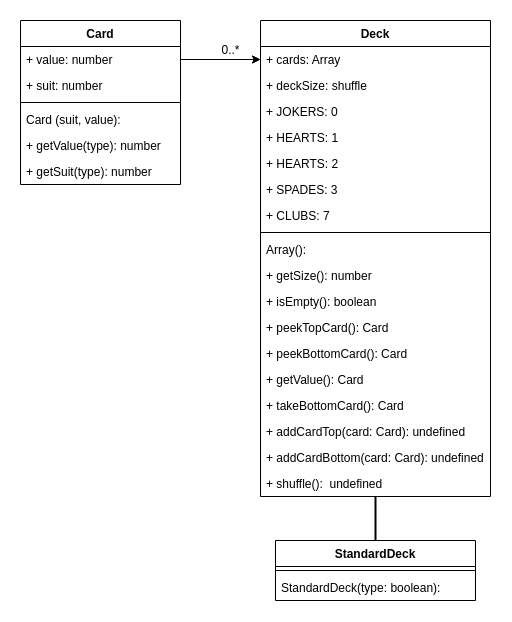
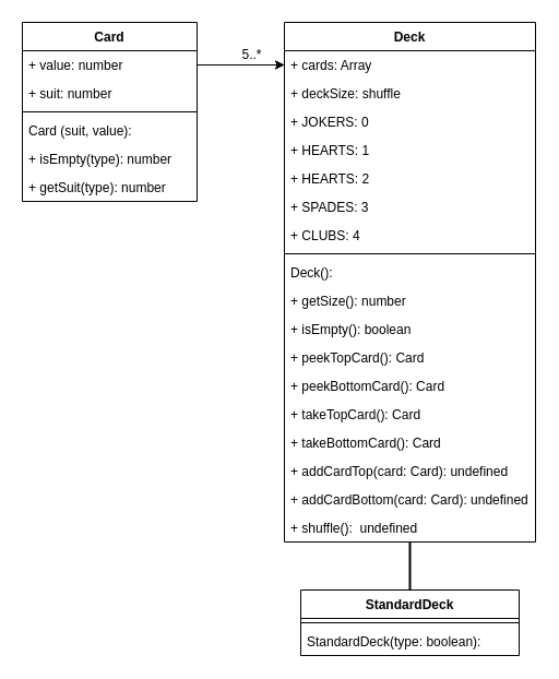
  <mxCell id="0" />
  <mxCell id="1" parent="0" />
  <mxCell id="2" value="Card" style="swimlane;fontStyle=1;align=center;verticalAlign=top;childLayout=stackLayout;horizontal=1;startSize=26;horizontalStack=0;resizeParent=1;resizeParentMax=0;resizeLast=0;collapsible=1;marginBottom=0;" parent="1" vertex="1"><mxGeometry x="20" y="20" width="160" height="164" as="geometry" /></mxCell>
  <mxCell id="3" value="+ value: number" style="text;strokeColor=none;fillColor=none;align=left;verticalAlign=top;spacingLeft=4;spacingRight=4;overflow=hidden;rotatable=0;points=[[0,0.5],[1,0.5]];portConstraint=eastwest;" parent="2" vertex="1"><mxGeometry y="26" width="160" height="26" as="geometry" /></mxCell>
  <mxCell id="4" value="+ suit: number" style="text;strokeColor=none;fillColor=none;align=left;verticalAlign=top;spacingLeft=4;spacingRight=4;overflow=hidden;rotatable=0;points=[[0,0.5],[1,0.5]];portConstraint=eastwest;" parent="2" vertex="1"><mxGeometry y="52" width="160" height="26" as="geometry" /></mxCell>
  <mxCell id="5" value="" style="line;strokeWidth=1;fillColor=none;align=left;verticalAlign=middle;spacingTop=-1;spacingLeft=3;spacingRight=3;rotatable=0;labelPosition=right;points=[];portConstraint=eastwest;strokeColor=inherit;" parent="2" vertex="1"><mxGeometry y="78" width="160" height="8" as="geometry" /></mxCell>
  <mxCell id="6" value="Card (suit, value):" style="text;strokeColor=none;fillColor=none;align=left;verticalAlign=top;spacingLeft=4;spacingRight=4;overflow=hidden;rotatable=0;points=[[0,0.5],[1,0.5]];portConstraint=eastwest;" parent="2" vertex="1"><mxGeometry y="86" width="160" height="26" as="geometry" /></mxCell>
- <mxCell id="7" value="+ getValue(type): number" style="text;strokeColor=none;fillColor=none;align=left;verticalAlign=top;spacingLeft=4;spacingRight=4;overflow=hidden;rotatable=0;points=[[0,0.5],[1,0.5]];portConstraint=eastwest;" parent="2" vertex="1"><mxGeometry y="112" width="160" height="26" as="geometry" /></mxCell>
+ <mxCell id="7" value="+ isEmpty(type): number" style="text;strokeColor=none;fillColor=none;align=left;verticalAlign=top;spacingLeft=4;spacingRight=4;overflow=hidden;rotatable=0;points=[[0,0.5],[1,0.5]];portConstraint=eastwest;" parent="2" vertex="1"><mxGeometry y="112" width="160" height="26" as="geometry" /></mxCell>
  <mxCell id="8" value="+ getSuit(type): number" style="text;strokeColor=none;fillColor=none;align=left;verticalAlign=top;spacingLeft=4;spacingRight=4;overflow=hidden;rotatable=0;points=[[0,0.5],[1,0.5]];portConstraint=eastwest;" parent="2" vertex="1"><mxGeometry y="138" width="160" height="26" as="geometry" /></mxCell>
  <mxCell id="9" value="Deck" style="swimlane;fontStyle=1;align=center;verticalAlign=top;childLayout=stackLayout;horizontal=1;startSize=26;horizontalStack=0;resizeParent=1;resizeParentMax=0;resizeLast=0;collapsible=1;marginBottom=0;" parent="1" vertex="1"><mxGeometry x="260" y="20" width="230" height="476" as="geometry" /></mxCell>
  <mxCell id="10" value="+ cards: Array" style="text;strokeColor=none;fillColor=none;align=left;verticalAlign=top;spacingLeft=4;spacingRight=4;overflow=hidden;rotatable=0;points=[[0,0.5],[1,0.5]];portConstraint=eastwest;" parent="9" vertex="1"><mxGeometry y="26" width="230" height="26" as="geometry" /></mxCell>
  <mxCell id="11" value="+ deckSize: shuffle" style="text;strokeColor=none;fillColor=none;align=left;verticalAlign=top;spacingLeft=4;spacingRight=4;overflow=hidden;rotatable=0;points=[[0,0.5],[1,0.5]];portConstraint=eastwest;" parent="9" vertex="1"><mxGeometry y="52" width="230" height="26" as="geometry" /></mxCell>
  <mxCell id="12" value="+ JOKERS: 0" style="text;strokeColor=none;fillColor=none;align=left;verticalAlign=top;spacingLeft=4;spacingRight=4;overflow=hidden;rotatable=0;points=[[0,0.5],[1,0.5]];portConstraint=eastwest;" parent="9" vertex="1"><mxGeometry y="78" width="230" height="26" as="geometry" /></mxCell>
  <mxCell id="13" value="+ HEARTS: 1" style="text;strokeColor=none;fillColor=none;align=left;verticalAlign=top;spacingLeft=4;spacingRight=4;overflow=hidden;rotatable=0;points=[[0,0.5],[1,0.5]];portConstraint=eastwest;" parent="9" vertex="1"><mxGeometry y="104" width="230" height="26" as="geometry" /></mxCell>
  <mxCell id="14" value="+ HEARTS: 2" style="text;strokeColor=none;fillColor=none;align=left;verticalAlign=top;spacingLeft=4;spacingRight=4;overflow=hidden;rotatable=0;points=[[0,0.5],[1,0.5]];portConstraint=eastwest;" parent="9" vertex="1"><mxGeometry y="130" width="230" height="26" as="geometry" /></mxCell>
  <mxCell id="15" value="+ SPADES: 3" style="text;strokeColor=none;fillColor=none;align=left;verticalAlign=top;spacingLeft=4;spacingRight=4;overflow=hidden;rotatable=0;points=[[0,0.5],[1,0.5]];portConstraint=eastwest;" parent="9" vertex="1"><mxGeometry y="156" width="230" height="26" as="geometry" /></mxCell>
- <mxCell id="16" value="+ CLUBS: 7" style="text;strokeColor=none;fillColor=none;align=left;verticalAlign=top;spacingLeft=4;spacingRight=4;overflow=hidden;rotatable=0;points=[[0,0.5],[1,0.5]];portConstraint=eastwest;" parent="9" vertex="1"><mxGeometry y="182" width="230" height="26" as="geometry" /></mxCell>
+ <mxCell id="16" value="+ CLUBS: 4" style="text;strokeColor=none;fillColor=none;align=left;verticalAlign=top;spacingLeft=4;spacingRight=4;overflow=hidden;rotatable=0;points=[[0,0.5],[1,0.5]];portConstraint=eastwest;" parent="9" vertex="1"><mxGeometry y="182" width="230" height="26" as="geometry" /></mxCell>
  <mxCell id="17" value="" style="line;strokeWidth=1;fillColor=none;align=left;verticalAlign=middle;spacingTop=-1;spacingLeft=3;spacingRight=3;rotatable=0;labelPosition=right;points=[];portConstraint=eastwest;strokeColor=inherit;" parent="9" vertex="1"><mxGeometry y="208" width="230" height="8" as="geometry" /></mxCell>
- <mxCell id="18" value="Array():" style="text;strokeColor=none;fillColor=none;align=left;verticalAlign=top;spacingLeft=4;spacingRight=4;overflow=hidden;rotatable=0;points=[[0,0.5],[1,0.5]];portConstraint=eastwest;" parent="9" vertex="1"><mxGeometry y="216" width="230" height="26" as="geometry" /></mxCell>
+ <mxCell id="18" value="Deck():" style="text;strokeColor=none;fillColor=none;align=left;verticalAlign=top;spacingLeft=4;spacingRight=4;overflow=hidden;rotatable=0;points=[[0,0.5],[1,0.5]];portConstraint=eastwest;" parent="9" vertex="1"><mxGeometry y="216" width="230" height="26" as="geometry" /></mxCell>
  <mxCell id="19" value="+ getSize(): number" style="text;strokeColor=none;fillColor=none;align=left;verticalAlign=top;spacingLeft=4;spacingRight=4;overflow=hidden;rotatable=0;points=[[0,0.5],[1,0.5]];portConstraint=eastwest;" parent="9" vertex="1"><mxGeometry y="242" width="230" height="26" as="geometry" /></mxCell>
  <mxCell id="20" value="+ isEmpty(): boolean" style="text;strokeColor=none;fillColor=none;align=left;verticalAlign=top;spacingLeft=4;spacingRight=4;overflow=hidden;rotatable=0;points=[[0,0.5],[1,0.5]];portConstraint=eastwest;" parent="9" vertex="1"><mxGeometry y="268" width="230" height="26" as="geometry" /></mxCell>
  <mxCell id="21" value="+ peekTopCard(): Card" style="text;strokeColor=none;fillColor=none;align=left;verticalAlign=top;spacingLeft=4;spacingRight=4;overflow=hidden;rotatable=0;points=[[0,0.5],[1,0.5]];portConstraint=eastwest;" parent="9" vertex="1"><mxGeometry y="294" width="230" height="26" as="geometry" /></mxCell>
  <mxCell id="22" value="+ peekBottomCard(): Card" style="text;strokeColor=none;fillColor=none;align=left;verticalAlign=top;spacingLeft=4;spacingRight=4;overflow=hidden;rotatable=0;points=[[0,0.5],[1,0.5]];portConstraint=eastwest;" parent="9" vertex="1"><mxGeometry y="320" width="230" height="26" as="geometry" /></mxCell>
- <mxCell id="23" value="+ getValue(): Card" style="text;strokeColor=none;fillColor=none;align=left;verticalAlign=top;spacingLeft=4;spacingRight=4;overflow=hidden;rotatable=0;points=[[0,0.5],[1,0.5]];portConstraint=eastwest;" parent="9" vertex="1"><mxGeometry y="346" width="230" height="26" as="geometry" /></mxCell>
+ <mxCell id="23" value="+ takeTopCard(): Card" style="text;strokeColor=none;fillColor=none;align=left;verticalAlign=top;spacingLeft=4;spacingRight=4;overflow=hidden;rotatable=0;points=[[0,0.5],[1,0.5]];portConstraint=eastwest;" parent="9" vertex="1"><mxGeometry y="346" width="230" height="26" as="geometry" /></mxCell>
  <mxCell id="24" value="+ takeBottomCard(): Card" style="text;strokeColor=none;fillColor=none;align=left;verticalAlign=top;spacingLeft=4;spacingRight=4;overflow=hidden;rotatable=0;points=[[0,0.5],[1,0.5]];portConstraint=eastwest;" parent="9" vertex="1"><mxGeometry y="372" width="230" height="26" as="geometry" /></mxCell>
  <mxCell id="25" value="+ addCardTop(card: Card): undefined" style="text;strokeColor=none;fillColor=none;align=left;verticalAlign=top;spacingLeft=4;spacingRight=4;overflow=hidden;rotatable=0;points=[[0,0.5],[1,0.5]];portConstraint=eastwest;" parent="9" vertex="1"><mxGeometry y="398" width="230" height="26" as="geometry" /></mxCell>
  <mxCell id="26" value="+ addCardBottom(card: Card): undefined" style="text;strokeColor=none;fillColor=none;align=left;verticalAlign=top;spacingLeft=4;spacingRight=4;overflow=hidden;rotatable=0;points=[[0,0.5],[1,0.5]];portConstraint=eastwest;" parent="9" vertex="1"><mxGeometry y="424" width="230" height="26" as="geometry" /></mxCell>
  <mxCell id="27" value="+ shuffle():  undefined" style="text;strokeColor=none;fillColor=none;align=left;verticalAlign=top;spacingLeft=4;spacingRight=4;overflow=hidden;rotatable=0;points=[[0,0.5],[1,0.5]];portConstraint=eastwest;" parent="9" vertex="1"><mxGeometry y="450" width="230" height="26" as="geometry" /></mxCell>
  <mxCell id="28" style="edgeStyle=orthogonalEdgeStyle;rounded=0;orthogonalLoop=1;jettySize=auto;html=1;exitX=1;exitY=0.5;exitDx=0;exitDy=0;entryX=0;entryY=0.5;entryDx=0;entryDy=0;" parent="1" source="3" edge="1"><mxGeometry relative="1" as="geometry"><mxPoint x="260" y="59" as="targetPoint" /></mxGeometry></mxCell>
- <mxCell id="29" value="0..*" style="text;html=1;align=center;verticalAlign=middle;resizable=0;points=[];autosize=1;strokeColor=none;fillColor=none;" parent="1" vertex="1"><mxGeometry x="210" y="35" width="40" height="30" as="geometry" /></mxCell>
+ <mxCell id="29" value="5..*" style="text;html=1;align=center;verticalAlign=middle;resizable=0;points=[];autosize=1;strokeColor=none;fillColor=none;" parent="1" vertex="1"><mxGeometry x="210" y="35" width="40" height="30" as="geometry" /></mxCell>
  <mxCell id="30" style="edgeStyle=orthogonalEdgeStyle;rounded=0;orthogonalLoop=1;jettySize=auto;html=1;exitX=1;exitY=0.5;exitDx=0;exitDy=0;entryX=0;entryY=0.5;entryDx=0;entryDy=0;endArrow=open;" parent="1" source="3" target="10" edge="1"><mxGeometry relative="1" as="geometry" /></mxCell>
  <mxCell id="31" style="edgeStyle=orthogonalEdgeStyle;rounded=0;orthogonalLoop=1;jettySize=auto;html=1;exitX=0.5;exitY=0;exitDx=0;exitDy=0;entryX=0.5;entryY=1;entryDx=0;entryDy=0;entryPerimeter=0;strokeWidth=2;endArrow=none;" parent="1" source="32" target="27" edge="1"><mxGeometry relative="1" as="geometry" /></mxCell>
  <mxCell id="32" value="StandardDeck" style="swimlane;fontStyle=1;align=center;verticalAlign=top;childLayout=stackLayout;horizontal=1;startSize=26;horizontalStack=0;resizeParent=1;resizeParentMax=0;resizeLast=0;collapsible=1;marginBottom=0;" parent="1" vertex="1"><mxGeometry x="275" y="540" width="200" height="60" as="geometry" /></mxCell>
  <mxCell id="33" value="" style="line;strokeWidth=1;fillColor=none;align=left;verticalAlign=middle;spacingTop=-1;spacingLeft=3;spacingRight=3;rotatable=0;labelPosition=right;points=[];portConstraint=eastwest;strokeColor=inherit;" parent="32" vertex="1"><mxGeometry y="26" width="200" height="8" as="geometry" /></mxCell>
  <mxCell id="34" value="StandardDeck(type: boolean):" style="text;strokeColor=none;fillColor=none;align=left;verticalAlign=top;spacingLeft=4;spacingRight=4;overflow=hidden;rotatable=0;points=[[0,0.5],[1,0.5]];portConstraint=eastwest;" parent="32" vertex="1"><mxGeometry y="34" width="200" height="26" as="geometry" /></mxCell>
